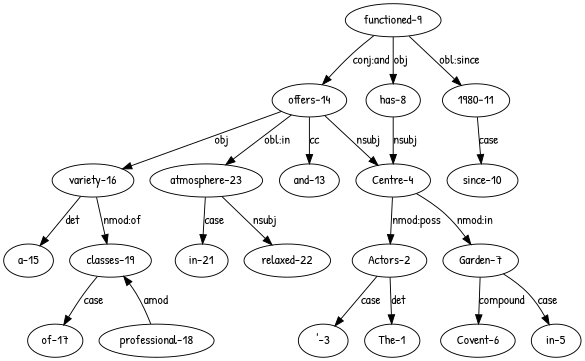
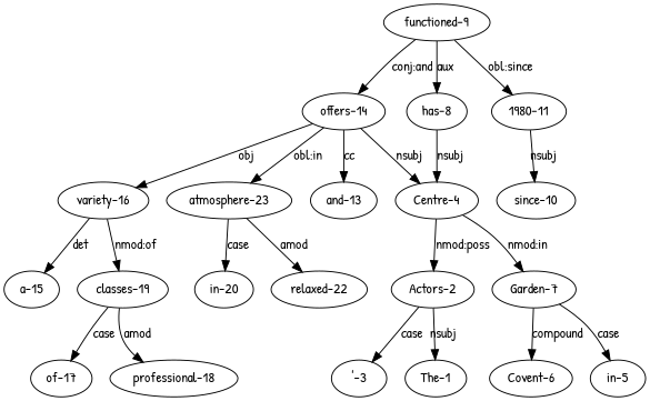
  digraph {
    fontname="Patrick Hand"
    node [fontname="Patrick Hand"]
    edge [fontname="Patrick Hand"]
    "Actors-2"
    "The-1"
    "'-3"
    "Centre-4"
    "Garden-7"
    "in-5"
    "Covent-6"
    "functioned-9"
    "offers-14"
    "has-8"
    "1980-11"
    "and-13"
    "variety-16"
    "atmosphere-23"
    "since-10"
    "a-15"
    "classes-19"
-   "in-20" [label="in-21"]
+   "in-20"
    "relaxed-22"
    "of-17"
    "professional-18"
-   "Actors-2" -> "The-1" [label=det]
+   "Actors-2" -> "The-1" [label=nsubj]
    "Actors-2" -> "'-3" [label=case]
    "Centre-4" -> "Actors-2" [label="nmod:poss"]
    "Centre-4" -> "Garden-7" [label="nmod:in"]
    "Garden-7" -> "in-5" [label=case]
    "Garden-7" -> "Covent-6" [label=compound]
    "functioned-9" -> "offers-14" [label="conj:and"]
-   "functioned-9" -> "has-8" [label=obj]
+   "functioned-9" -> "has-8" [label=aux]
    "functioned-9" -> "1980-11" [label="obl:since"]
    "offers-14" -> "Centre-4" [label=nsubj]
    "offers-14" -> "and-13" [label=cc]
    "offers-14" -> "variety-16" [label=obj]
    "offers-14" -> "atmosphere-23" [label="obl:in"]
    "has-8" -> "Centre-4" [label=nsubj]
-   "1980-11" -> "since-10" [label=case]
+   "1980-11" -> "since-10" [label=nsubj]
    "variety-16" -> "a-15" [label=det]
    "variety-16" -> "classes-19" [label="nmod:of"]
    "atmosphere-23" -> "in-20" [label=case]
-   "atmosphere-23" -> "relaxed-22" [label=nsubj]
+   "atmosphere-23" -> "relaxed-22" [label=amod]
    "classes-19" -> "of-17" [label=case]
-   "professional-18" -> "classes-19" [label=amod]
+   "classes-19" -> "professional-18" [label=amod]
  }
